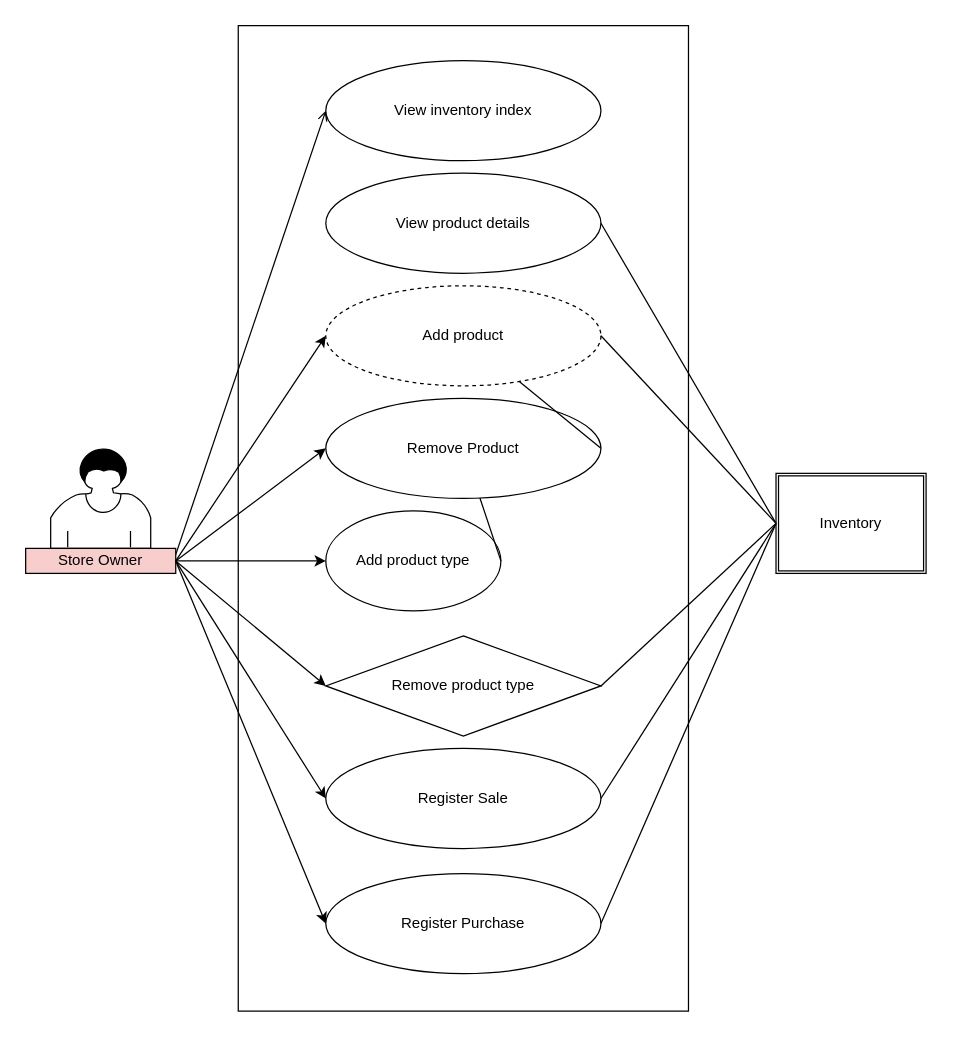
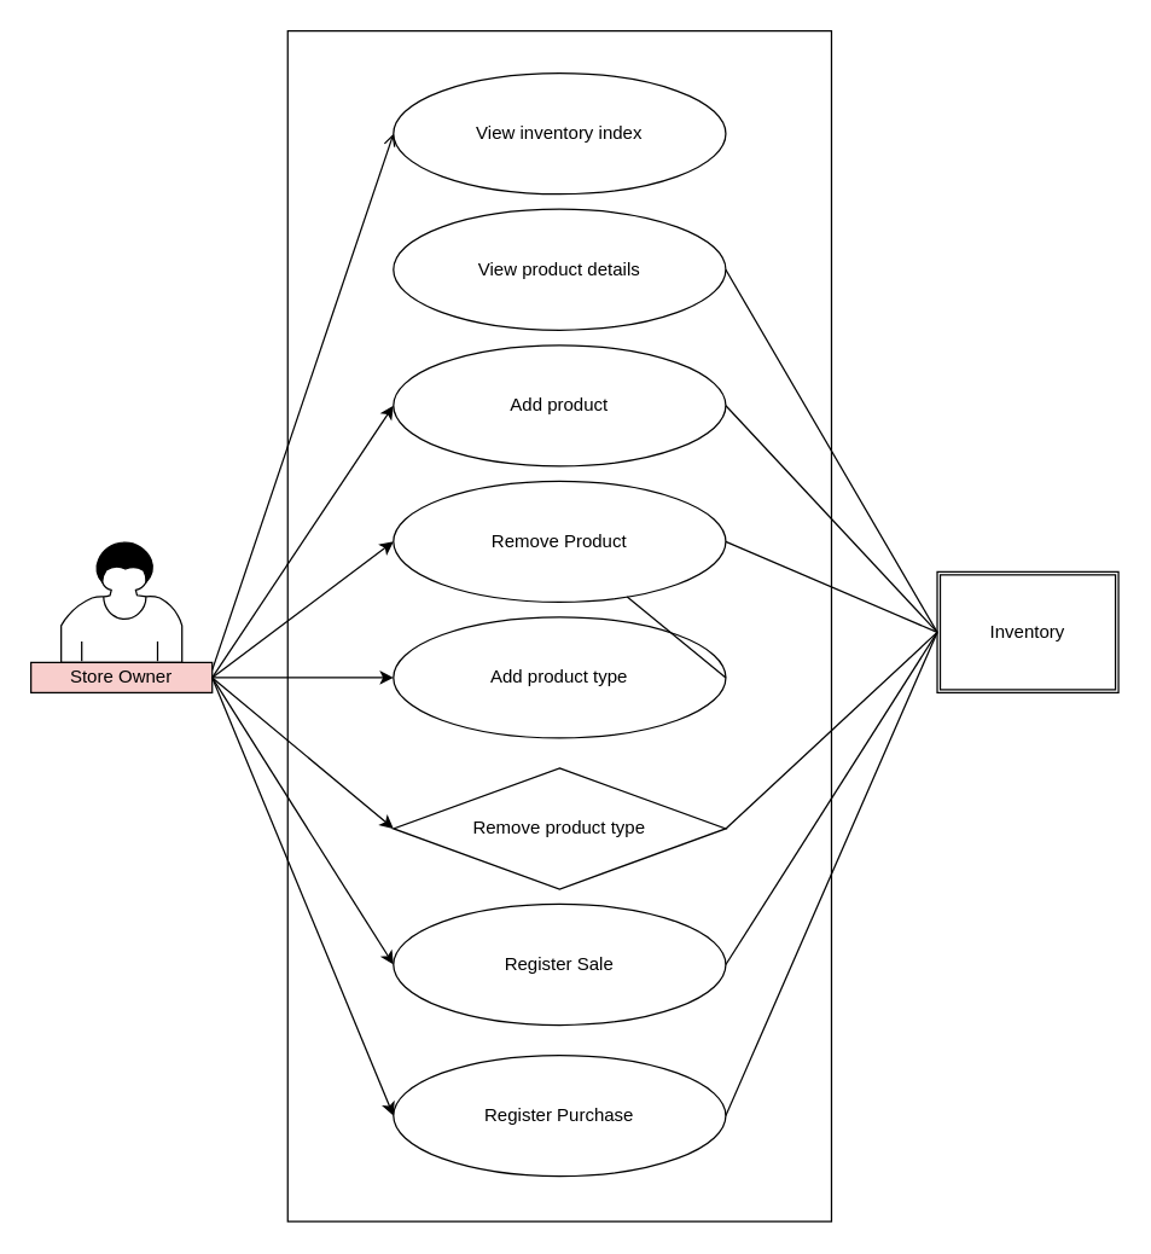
  <mxCell id="0" />
  <mxCell id="1" parent="0" />
  <mxCell id="2" value="" style="rounded=0;whiteSpace=wrap;html=1;" parent="1" vertex="1"><mxGeometry x="190" y="20" width="360" height="788" as="geometry" /></mxCell>
  <mxCell id="3" style="rounded=0;orthogonalLoop=1;jettySize=auto;html=1;entryX=0;entryY=0.5;entryDx=0;entryDy=0;exitX=1;exitY=0.25;exitDx=0;exitDy=0;endArrow=open;" parent="1" source="7" target="5" edge="1"><mxGeometry relative="1" as="geometry"><mxPoint x="160" y="178" as="targetPoint" /></mxGeometry></mxCell>
  <mxCell id="4" value="" style="shape=mxgraph.bpmn.user_task;html=1;outlineConnect=0;" parent="1" vertex="1"><mxGeometry x="40" y="358" width="80" height="80" as="geometry" /></mxCell>
  <mxCell id="5" value="View inventory index" style="ellipse;whiteSpace=wrap;html=1;" parent="1" vertex="1"><mxGeometry x="260" y="48" width="220" height="80" as="geometry" /></mxCell>
- <mxCell id="6" value="Add product type" style="ellipse;whiteSpace=wrap;html=1;" parent="1" vertex="1"><mxGeometry x="260" y="408" width="140" height="80" as="geometry" /></mxCell>
+ <mxCell id="6" value="Add product type" style="ellipse;whiteSpace=wrap;html=1;" parent="1" vertex="1"><mxGeometry x="260" y="408" width="220" height="80" as="geometry" /></mxCell>
  <mxCell id="7" value="Store Owner" style="rounded=0;whiteSpace=wrap;html=1;fillColor=#f8cecc;" parent="1" vertex="1"><mxGeometry x="20" y="438" width="120" height="20" as="geometry" /></mxCell>
  <mxCell id="8" value="View product details" style="ellipse;whiteSpace=wrap;html=1;" parent="1" vertex="1"><mxGeometry x="260" y="138" width="220" height="80" as="geometry" /></mxCell>
- <mxCell id="9" value="Add product" style="ellipse;whiteSpace=wrap;html=1;dashed=1;" parent="1" vertex="1"><mxGeometry x="260" y="228" width="220" height="80" as="geometry" /></mxCell>
+ <mxCell id="9" value="Add product" style="ellipse;whiteSpace=wrap;html=1;" parent="1" vertex="1"><mxGeometry x="260" y="228" width="220" height="80" as="geometry" /></mxCell>
  <mxCell id="10" value="Inventory" style="shape=ext;double=1;rounded=0;whiteSpace=wrap;html=1;" parent="1" vertex="1"><mxGeometry x="620" y="378" width="120" height="80" as="geometry" /></mxCell>
  <mxCell id="11" value="Remove Product" style="ellipse;whiteSpace=wrap;html=1;" parent="1" vertex="1"><mxGeometry x="260" y="318" width="220" height="80" as="geometry" /></mxCell>
  <mxCell id="12" value="Register Sale&lt;span style=&quot;font-family: &amp;#34;helvetica&amp;#34; , &amp;#34;arial&amp;#34; , sans-serif ; font-size: 0px ; white-space: nowrap&quot;&gt;%3CmxGraphModel%3E%3Croot%3E%3CmxCell%20id%3D%220%22%2F%3E%3CmxCell%20id%3D%221%22%20parent%3D%220%22%2F%3E%3CmxCell%20id%3D%222%22%20value%3D%22Remove%20Product%22%20style%3D%22ellipse%3BwhiteSpace%3Dwrap%3Bhtml%3D1%3B%22%20vertex%3D%221%22%20parent%3D%221%22%3E%3CmxGeometry%20x%3D%22280%22%20y%3D%22670%22%20width%3D%22220%22%20height%3D%2280%22%20as%3D%22geometry%22%2F%3E%3C%2FmxCell%3E%3C%2Froot%3E%3C%2FmxGraphModel%3E&lt;/span&gt;&lt;span style=&quot;font-family: &amp;#34;helvetica&amp;#34; , &amp;#34;arial&amp;#34; , sans-serif ; font-size: 0px ; white-space: nowrap&quot;&gt;%3CmxGraphModel%3E%3Croot%3E%3CmxCell%20id%3D%220%22%2F%3E%3CmxCell%20id%3D%221%22%20parent%3D%220%22%2F%3E%3CmxCell%20id%3D%222%22%20value%3D%22Remove%20Product%22%20style%3D%22ellipse%3BwhiteSpace%3Dwrap%3Bhtml%3D1%3B%22%20vertex%3D%221%22%20parent%3D%221%22%3E%3CmxGeometry%20x%3D%22280%22%20y%3D%22670%22%20width%3D%22220%22%20height%3D%2280%22%20as%3D%22geometry%22%2F%3E%3C%2FmxCell%3E%3C%2Froot%3E%3C%2FmxGraphModel%3E&lt;/span&gt;&lt;span style=&quot;font-family: &amp;#34;helvetica&amp;#34; , &amp;#34;arial&amp;#34; , sans-serif ; font-size: 0px ; white-space: nowrap&quot;&gt;%3CmxGraphModel%3E%3Croot%3E%3CmxCell%20id%3D%220%22%2F%3E%3CmxCell%20id%3D%221%22%20parent%3D%220%22%2F%3E%3CmxCell%20id%3D%222%22%20value%3D%22Remove%20Product%22%20style%3D%22ellipse%3BwhiteSpace%3Dwrap%3Bhtml%3D1%3B%22%20vertex%3D%221%22%20parent%3D%221%22%3E%3CmxGeometry%20x%3D%22280%22%20y%3D%22670%22%20width%3D%22220%22%20height%3D%2280%22%20as%3D%22geometry%22%2F%3E%3C%2FmxCell%3E%3C%2Froot%3E%3C%2FmxGraphModel%3E&lt;/span&gt;" style="ellipse;whiteSpace=wrap;html=1;" vertex="1" parent="1"><mxGeometry x="260" y="598" width="220" height="80" as="geometry" /></mxCell>
  <mxCell id="13" value="Register Purchase" style="ellipse;whiteSpace=wrap;html=1;" vertex="1" parent="1"><mxGeometry x="260" y="698" width="220" height="80" as="geometry" /></mxCell>
  <mxCell id="14" value="Remove product type" style="rhombus;whiteSpace=wrap;html=1;" vertex="1" parent="1"><mxGeometry x="260" y="508" width="220" height="80" as="geometry" /></mxCell>
  <mxCell id="15" style="rounded=0;orthogonalLoop=1;jettySize=auto;html=1;entryX=0;entryY=0.5;entryDx=0;entryDy=0;" edge="1" parent="1" target="9"><mxGeometry relative="1" as="geometry"><mxPoint x="240.029" y="348.176" as="targetPoint" /><mxPoint x="140" y="448" as="sourcePoint" /></mxGeometry></mxCell>
  <mxCell id="16" style="rounded=0;orthogonalLoop=1;jettySize=auto;html=1;entryX=0;entryY=0.5;entryDx=0;entryDy=0;" edge="1" parent="1" target="11"><mxGeometry relative="1" as="geometry"><mxPoint x="270.529" y="188.176" as="targetPoint" /><mxPoint x="140" y="448" as="sourcePoint" /></mxGeometry></mxCell>
  <mxCell id="17" style="rounded=0;orthogonalLoop=1;jettySize=auto;html=1;entryX=0;entryY=0.5;entryDx=0;entryDy=0;" edge="1" parent="1" target="6"><mxGeometry relative="1" as="geometry"><mxPoint x="280.529" y="198.176" as="targetPoint" /><mxPoint x="140" y="448" as="sourcePoint" /></mxGeometry></mxCell>
  <mxCell id="18" style="rounded=0;orthogonalLoop=1;jettySize=auto;html=1;entryX=0;entryY=0.5;entryDx=0;entryDy=0;exitX=1;exitY=0.5;exitDx=0;exitDy=0;" edge="1" parent="1" source="7" target="14"><mxGeometry relative="1" as="geometry"><mxPoint x="290.529" y="208.176" as="targetPoint" /><mxPoint x="170.529" y="477.588" as="sourcePoint" /></mxGeometry></mxCell>
  <mxCell id="19" style="rounded=0;orthogonalLoop=1;jettySize=auto;html=1;entryX=0;entryY=0.5;entryDx=0;entryDy=0;exitX=1;exitY=0.5;exitDx=0;exitDy=0;" edge="1" parent="1" source="7" target="12"><mxGeometry relative="1" as="geometry"><mxPoint x="300.529" y="218.176" as="targetPoint" /><mxPoint x="180.529" y="487.588" as="sourcePoint" /></mxGeometry></mxCell>
  <mxCell id="20" style="rounded=0;orthogonalLoop=1;jettySize=auto;html=1;entryX=0;entryY=0.5;entryDx=0;entryDy=0;" edge="1" parent="1" target="13"><mxGeometry relative="1" as="geometry"><mxPoint x="310.529" y="228.176" as="targetPoint" /><mxPoint x="140" y="448" as="sourcePoint" /></mxGeometry></mxCell>
  <mxCell id="21" style="rounded=0;orthogonalLoop=1;jettySize=auto;html=1;exitX=1;exitY=0.5;exitDx=0;exitDy=0;endArrow=none;endFill=0;entryX=0;entryY=0.5;entryDx=0;entryDy=0;" edge="1" parent="1" source="8" target="10"><mxGeometry relative="1" as="geometry"><mxPoint x="620" y="348" as="targetPoint" /><mxPoint x="490.529" y="97.588" as="sourcePoint" /></mxGeometry></mxCell>
  <mxCell id="22" style="rounded=0;orthogonalLoop=1;jettySize=auto;html=1;exitX=1;exitY=0.5;exitDx=0;exitDy=0;endArrow=none;endFill=0;entryX=0;entryY=0.5;entryDx=0;entryDy=0;" edge="1" parent="1" source="9" target="10"><mxGeometry relative="1" as="geometry"><mxPoint x="630" y="358" as="targetPoint" /><mxPoint x="490.529" y="188.176" as="sourcePoint" /></mxGeometry></mxCell>
- <mxCell id="23" style="rounded=0;orthogonalLoop=1;jettySize=auto;html=1;exitX=1;exitY=0.5;exitDx=0;exitDy=0;endArrow=none;endFill=0;" edge="1" parent="1" source="11" target="9"><mxGeometry relative="1" as="geometry"><mxPoint x="620" y="348" as="targetPoint" /><mxPoint x="500.529" y="198.176" as="sourcePoint" /></mxGeometry></mxCell>
+ <mxCell id="23" style="rounded=0;orthogonalLoop=1;jettySize=auto;html=1;exitX=1;exitY=0.5;exitDx=0;exitDy=0;endArrow=none;endFill=0;entryX=0;entryY=0.5;entryDx=0;entryDy=0;" edge="1" parent="1" source="11" target="10"><mxGeometry relative="1" as="geometry"><mxPoint x="620" y="348" as="targetPoint" /><mxPoint x="500.529" y="198.176" as="sourcePoint" /></mxGeometry></mxCell>
  <mxCell id="24" style="rounded=0;orthogonalLoop=1;jettySize=auto;html=1;exitX=1;exitY=0.5;exitDx=0;exitDy=0;endArrow=none;endFill=0;" edge="1" parent="1" source="6" target="11"><mxGeometry relative="1" as="geometry"><mxPoint x="650" y="378" as="targetPoint" /><mxPoint x="510.529" y="208.176" as="sourcePoint" /></mxGeometry></mxCell>
  <mxCell id="25" style="rounded=0;orthogonalLoop=1;jettySize=auto;html=1;endArrow=none;endFill=0;exitX=1;exitY=0.5;exitDx=0;exitDy=0;entryX=0;entryY=0.5;entryDx=0;entryDy=0;" edge="1" parent="1" source="14" target="10"><mxGeometry relative="1" as="geometry"><mxPoint x="620" y="348" as="targetPoint" /><mxPoint x="520.529" y="218.176" as="sourcePoint" /></mxGeometry></mxCell>
  <mxCell id="26" style="rounded=0;orthogonalLoop=1;jettySize=auto;html=1;exitX=1;exitY=0.5;exitDx=0;exitDy=0;endArrow=none;endFill=0;entryX=0;entryY=0.5;entryDx=0;entryDy=0;" edge="1" parent="1" source="12" target="10"><mxGeometry relative="1" as="geometry"><mxPoint x="670" y="398" as="targetPoint" /><mxPoint x="530.529" y="228.176" as="sourcePoint" /></mxGeometry></mxCell>
  <mxCell id="27" style="rounded=0;orthogonalLoop=1;jettySize=auto;html=1;endArrow=none;endFill=0;exitX=1;exitY=0.5;exitDx=0;exitDy=0;entryX=0;entryY=0.5;entryDx=0;entryDy=0;" edge="1" parent="1" source="13" target="10"><mxGeometry relative="1" as="geometry"><mxPoint x="680" y="408" as="targetPoint" /><mxPoint x="640" y="658" as="sourcePoint" /></mxGeometry></mxCell>
